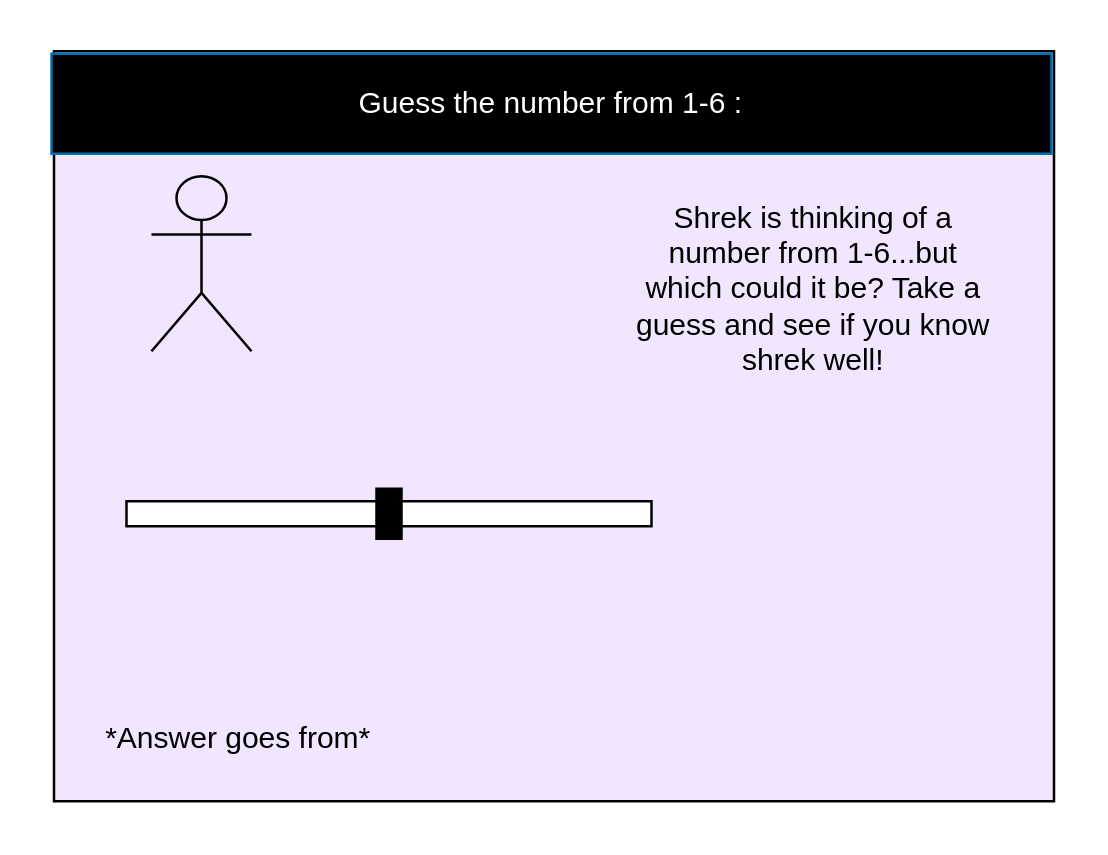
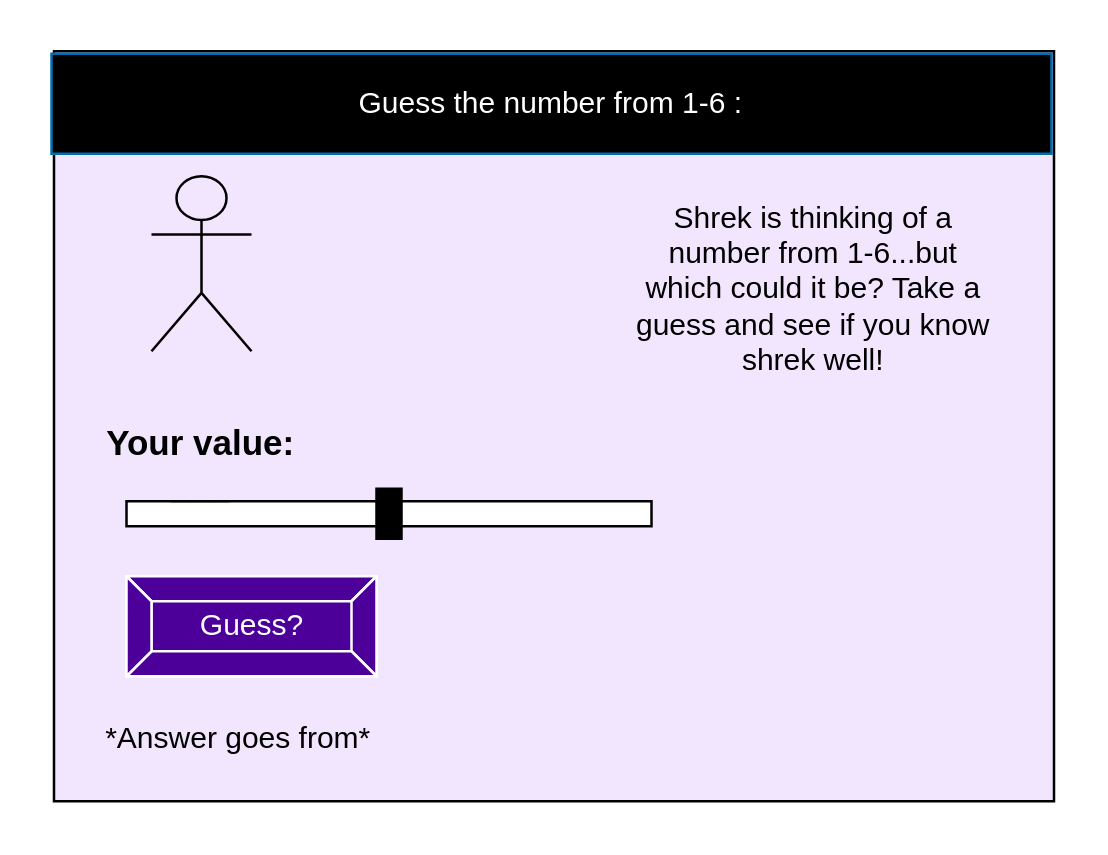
  <mxCell id="0" />
  <mxCell id="1" parent="0" />
  <mxCell id="2" value="" style="rounded=0;whiteSpace=wrap;html=1;fillColor=#F2E6FF;" parent="1" vertex="1"><mxGeometry x="21" y="20" width="400" height="300" as="geometry" /></mxCell>
  <mxCell id="3" value="Guess the number from 1-6 :" style="rounded=0;whiteSpace=wrap;html=1;fillColor=#000000;fontColor=#FFFFFF;strokeColor=#006EAF;" parent="1" vertex="1"><mxGeometry x="20" y="21" width="400" height="40" as="geometry" /></mxCell>
+ <mxCell id="4" value="Guess?" style="labelPosition=center;verticalLabelPosition=middle;align=center;html=1;shape=mxgraph.basic.button;dx=10;fontColor=#FFFFFF;fillColor=#4C0099;strokeColor=#FFFFFF;" parent="1" vertex="1"><mxGeometry x="50" y="230" width="100" height="40" as="geometry" /></mxCell>
  <mxCell id="5" value="" style="rounded=0;whiteSpace=wrap;html=1;" parent="1" vertex="1"><mxGeometry x="50" y="200" width="210" height="10" as="geometry" /></mxCell>
  <mxCell id="6" value="Actor" style="shape=umlActor;verticalLabelPosition=bottom;verticalAlign=top;html=1;outlineConnect=0;fontColor=none;noLabel=1;fillColor=none;strokeColor=#000000;" parent="1" vertex="1"><mxGeometry x="60" y="70" width="40" height="70" as="geometry" /></mxCell>
+ <mxCell id="7" value="Your value: ___" style="text;html=1;strokeColor=none;fillColor=none;align=center;verticalAlign=middle;whiteSpace=wrap;rounded=0;fontStyle=1;fontColor=#000000;fontSize=14;" parent="1" vertex="1"><mxGeometry x="35" y="170" width="90" height="30" as="geometry" /></mxCell>
  <mxCell id="8" value="*Answer goes from*" style="text;html=1;strokeColor=none;fillColor=none;align=center;verticalAlign=middle;whiteSpace=wrap;rounded=0;fontColor=#000000;" parent="1" vertex="1"><mxGeometry x="20" y="280" width="150" height="30" as="geometry" /></mxCell>
  <mxCell id="9" value="" style="rounded=0;whiteSpace=wrap;html=1;fillColor=#000000;" vertex="1" parent="1"><mxGeometry x="150" y="195" width="10" height="20" as="geometry" /></mxCell>
  <mxCell id="10" value="Shrek is thinking of a number from 1-6...but which could it be? Take a guess and see if you know shrek well!" style="text;html=1;strokeColor=none;fillColor=none;align=center;verticalAlign=middle;whiteSpace=wrap;rounded=0;fontColor=#000000;" vertex="1" parent="1"><mxGeometry x="250" y="100" width="150" height="30" as="geometry" /></mxCell>
